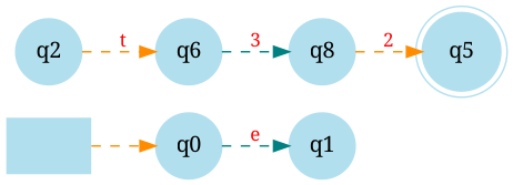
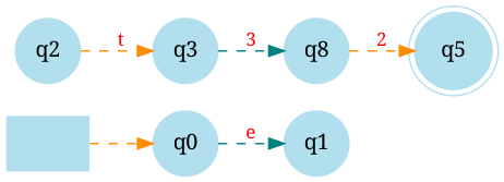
  digraph {
    fontname="Noto Serif"
    rankdir=LR
    node [color=lightblue2 fontname="Noto Serif" shape=circle style=filled]
    edge [color=darkorange fontcolor=red fontname="Noto Serif" fontsize=12 style=dashed]
    "" [shape=plaintext]
    n2 [label=q0]
    n3 [label=q1]
    n4 [label=q5 shape=doublecircle]
    n5 [label=q8]
    n6 [label=q2]
-   n7 [label=q6]
+   n7 [label=q3]
    "" -> n2
    n2 -> n3 [color=teal label=e]
    n5 -> n4 [label=2]
    n6 -> n7 [label=t]
    n7 -> n5 [color=teal label=3]
  }
